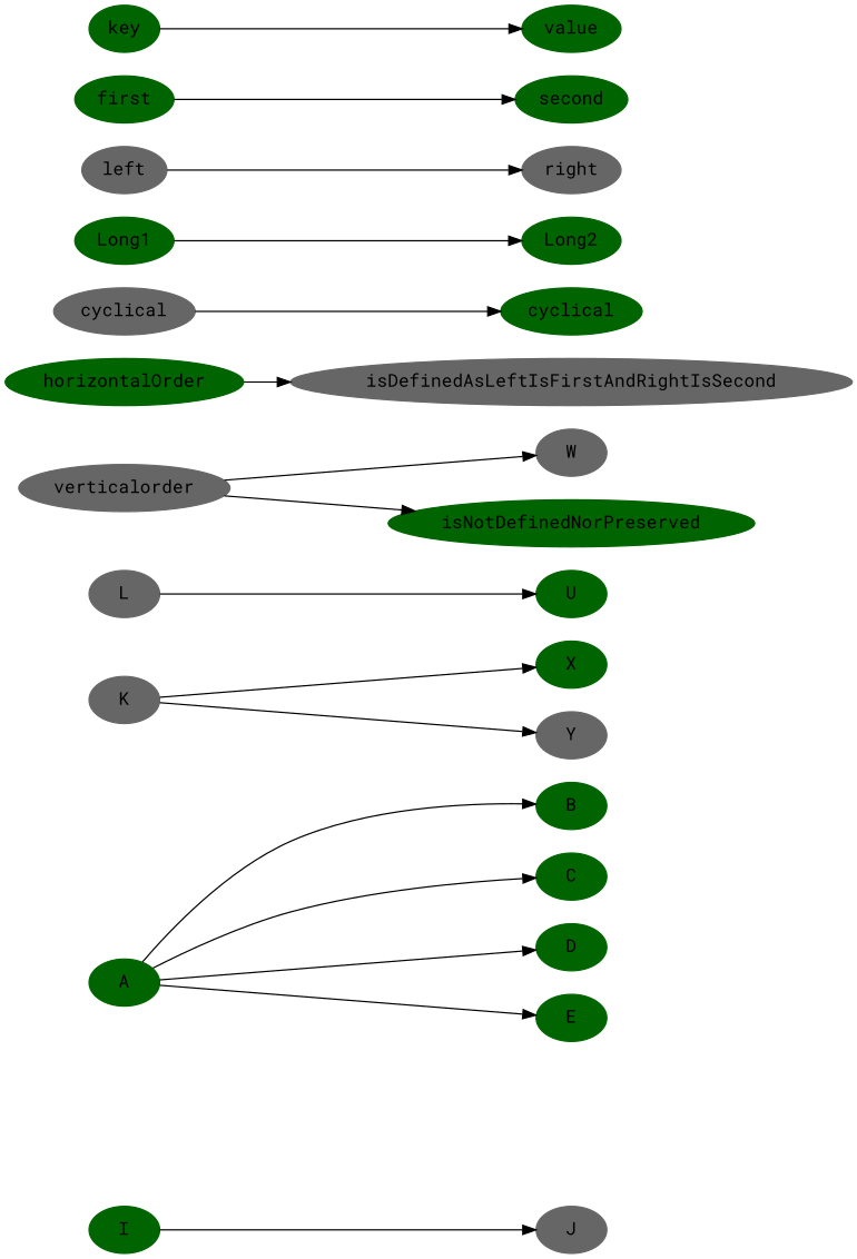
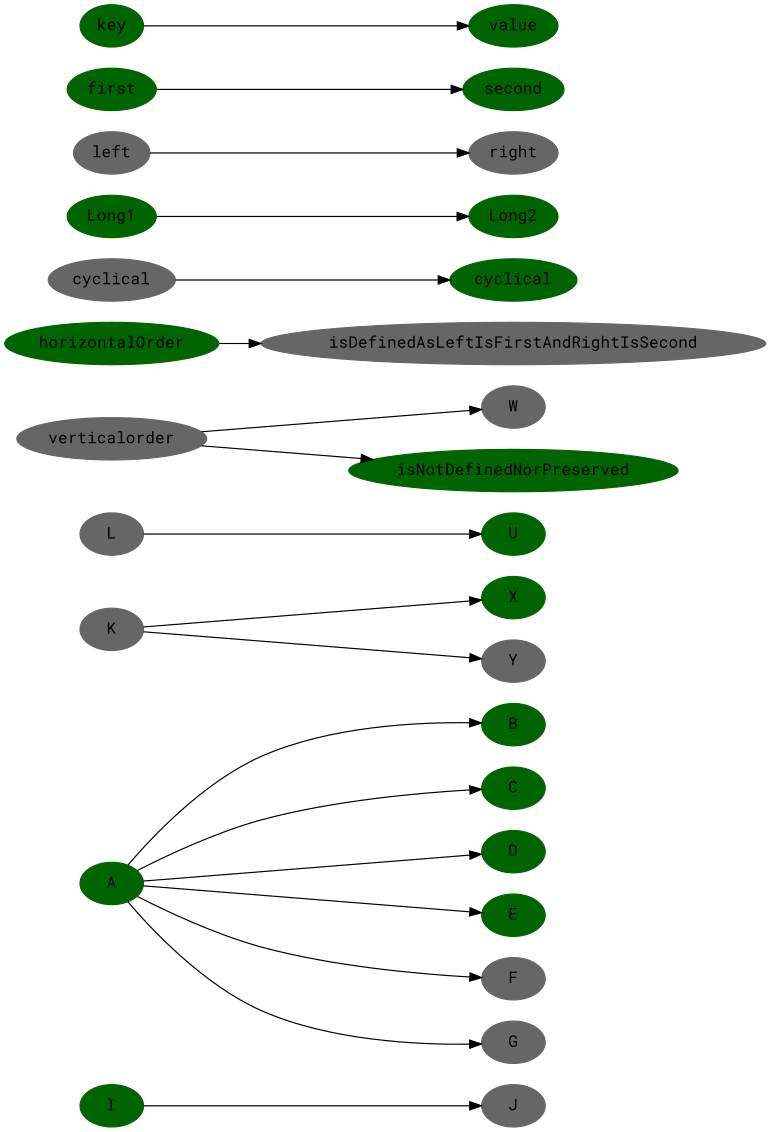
  digraph {
    fontname="Roboto Mono"
    rankdir=LR
    node [color=darkgreen fontname="Roboto Mono" style=filled]
    edge [fontname="Roboto Mono"]
    J [color=gray40]
    I
    A
    B
    C
    D
    E
+   F [color=gray40]
+   G [color=gray40]
    K [color=gray40]
    X
    Y [color=gray40]
    L [color=gray40]
    U
    W [color=gray40]
    verticalorder [color=gray40]
    isNotDefinedNorPreserved
    isDefinedAsLeftIsFirstAndRightIsSecond [color=gray40]
    horizontalOrder
    n20 [color=gray40 label=cyclical]
    n21 [label=cyclical]
    Long1
    Long2
    left [color=gray40]
    right [color=gray40]
    first
    second
    key
    value
    I -> J
    A -> B
    A -> C
    A -> D
    A -> E
+   A -> F
+   A -> G
    K -> X
    K -> Y
    L -> U
    verticalorder -> W
    verticalorder -> isNotDefinedNorPreserved
    horizontalOrder -> isDefinedAsLeftIsFirstAndRightIsSecond
    n20 -> n21
    Long1 -> Long2
    left -> right
    first -> second
    key -> value
  }
